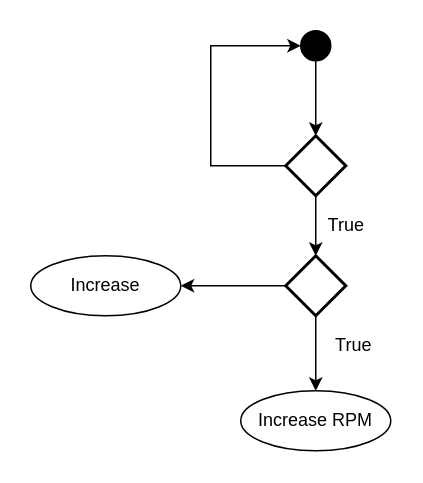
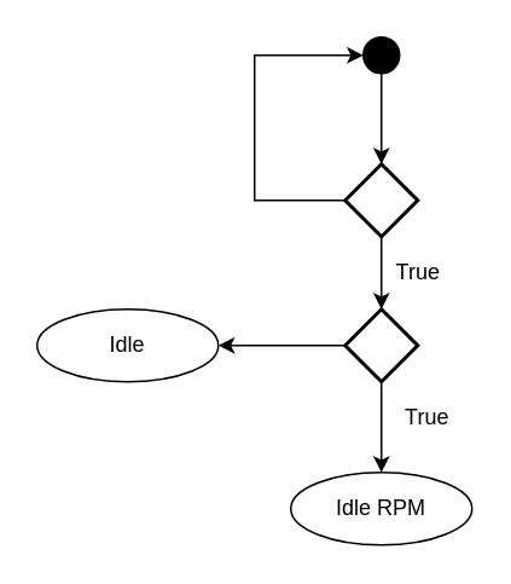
  <mxCell id="0" />
  <mxCell id="1" parent="0" />
  <mxCell id="2" style="edgeStyle=orthogonalEdgeStyle;rounded=0;orthogonalLoop=1;jettySize=auto;html=1;exitX=0.5;exitY=1;exitDx=0;exitDy=0;exitPerimeter=0;strokeWidth=1;" parent="1" source="4" edge="1"><mxGeometry relative="1" as="geometry"><mxPoint x="210" y="170" as="targetPoint" /></mxGeometry></mxCell>
  <mxCell id="3" style="edgeStyle=orthogonalEdgeStyle;rounded=0;orthogonalLoop=1;jettySize=auto;html=1;exitX=0;exitY=0.5;exitDx=0;exitDy=0;exitPerimeter=0;strokeWidth=1;entryX=0;entryY=0.5;entryDx=0;entryDy=0;entryPerimeter=0;" parent="1" source="4" target="6" edge="1"><mxGeometry relative="1" as="geometry"><mxPoint x="120" y="110" as="targetPoint" /><Array as="points"><mxPoint x="140" y="110" /><mxPoint x="140" y="30" /></Array></mxGeometry></mxCell>
  <mxCell id="4" value="" style="strokeWidth=2;html=1;shape=mxgraph.flowchart.decision;whiteSpace=wrap;" parent="1" vertex="1"><mxGeometry x="190" y="90" width="40" height="40" as="geometry" /></mxCell>
  <mxCell id="5" style="edgeStyle=orthogonalEdgeStyle;rounded=0;orthogonalLoop=1;jettySize=auto;html=1;exitX=0.5;exitY=1;exitDx=0;exitDy=0;exitPerimeter=0;strokeWidth=1;" parent="1" source="6" target="4" edge="1"><mxGeometry relative="1" as="geometry" /></mxCell>
  <mxCell id="6" value="" style="verticalLabelPosition=bottom;verticalAlign=top;html=1;shape=mxgraph.flowchart.on-page_reference;fillColor=#000000;" parent="1" vertex="1"><mxGeometry x="200" y="20" width="20" height="20" as="geometry" /></mxCell>
  <mxCell id="7" style="edgeStyle=orthogonalEdgeStyle;rounded=0;orthogonalLoop=1;jettySize=auto;html=1;exitX=0.5;exitY=1;exitDx=0;exitDy=0;exitPerimeter=0;strokeWidth=1;" parent="1" source="9" edge="1"><mxGeometry relative="1" as="geometry"><mxPoint x="210" y="260" as="targetPoint" /></mxGeometry></mxCell>
  <mxCell id="8" style="edgeStyle=orthogonalEdgeStyle;rounded=0;orthogonalLoop=1;jettySize=auto;html=1;exitX=0;exitY=0.5;exitDx=0;exitDy=0;exitPerimeter=0;strokeWidth=1;" parent="1" source="9" edge="1"><mxGeometry relative="1" as="geometry"><mxPoint x="120" y="190" as="targetPoint" /></mxGeometry></mxCell>
  <mxCell id="9" value="" style="strokeWidth=2;html=1;shape=mxgraph.flowchart.decision;whiteSpace=wrap;" parent="1" vertex="1"><mxGeometry x="190" y="170" width="40" height="40" as="geometry" /></mxCell>
  <mxCell id="10" value="True" style="text;html=1;align=center;verticalAlign=middle;resizable=0;points=[];autosize=1;" parent="1" vertex="1"><mxGeometry x="210" y="140" width="40" height="20" as="geometry" /></mxCell>
  <mxCell id="11" value="True" style="text;html=1;align=center;verticalAlign=middle;resizable=0;points=[];autosize=1;" parent="1" vertex="1"><mxGeometry x="215" y="220" width="40" height="20" as="geometry" /></mxCell>
- <mxCell id="12" value="Increase RPM" style="ellipse;whiteSpace=wrap;html=1;align=center;" parent="1" vertex="1"><mxGeometry x="160" y="260" width="100" height="40" as="geometry" /></mxCell>
- <mxCell id="13" value="Increase" style="ellipse;whiteSpace=wrap;html=1;align=center;" parent="1" vertex="1"><mxGeometry x="20" y="170" width="100" height="40" as="geometry" /></mxCell>
+ <mxCell id="12" value="Idle RPM" style="ellipse;whiteSpace=wrap;html=1;align=center;" parent="1" vertex="1"><mxGeometry x="160" y="260" width="100" height="40" as="geometry" /></mxCell>
+ <mxCell id="13" value="Idle" style="ellipse;whiteSpace=wrap;html=1;align=center;" parent="1" vertex="1"><mxGeometry x="20" y="170" width="100" height="40" as="geometry" /></mxCell>
